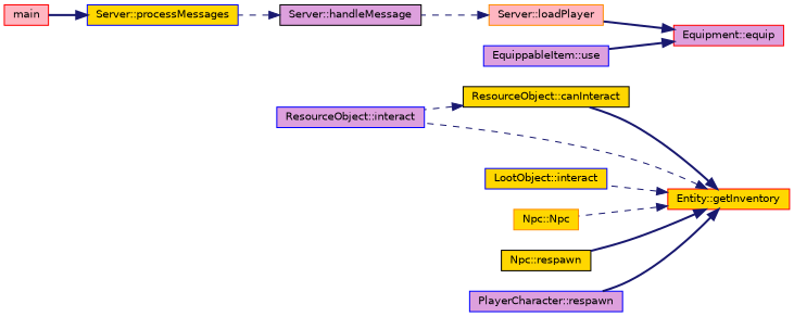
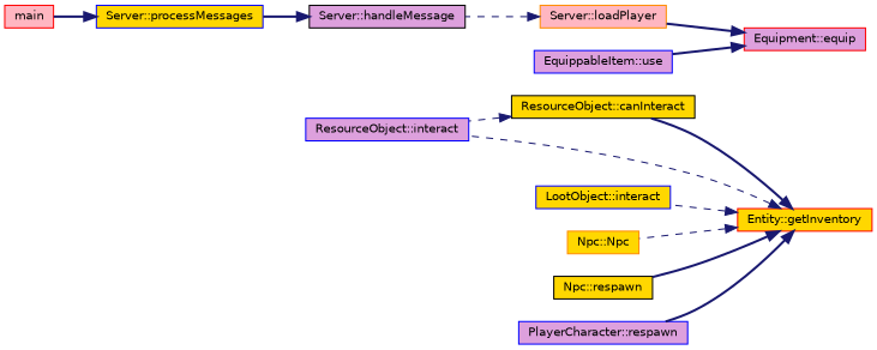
  digraph {
    rankdir=RL
    node [color=blue fillcolor=gold fontname=Helvetica fontsize=10 shape=record style=filled]
    edge [color=midnightblue dir=back fontname=Helvetica fontsize=10 labelfontname=Helvetica labelfontsize=10 style=bold]
    n1 [color=red fontcolor=black height=0.2 label="Entity::getInventory" width=0.4]
    n2 [color=black height=0.2 label="ResourceObject::canInteract" width=0.4]
    n3 [fillcolor=plum height=0.2 label="ResourceObject::interact" width=0.4]
    n4 [height=0.2 label="LootObject::interact" width=0.4]
    n5 [color=darkorange height=0.2 label="Npc::Npc" width=0.4]
    n6 [color=black height=0.2 label="Npc::respawn" width=0.4]
    n7 [fillcolor=plum height=0.2 label="PlayerCharacter::respawn" width=0.4]
    n8 [color=red fillcolor=plum height=0.2 label="Equipment::equip" width=0.4]
    n9 [color=darkorange fillcolor=lightpink height=0.2 label="Server::loadPlayer" width=0.4]
    n10 [fillcolor=plum height=0.2 label="EquippableItem::use" width=0.4]
    n11 [color=black fillcolor=plum height=0.2 label="Server::handleMessage" width=0.4]
    n12 [height=0.2 label="Server::processMessages" width=0.4]
    n13 [color=red fillcolor=lightpink height=0.2 label=main width=0.4]
    n1 -> n2
    n1 -> n3 [style=dashed]
    n1 -> n4 [style=dashed]
    n1 -> n5 [style=dashed]
    n1 -> n6
    n1 -> n7
    n2 -> n3 [style=dashed]
    n8 -> n9
    n8 -> n10
    n9 -> n11 [style=dashed]
-   n11 -> n12 [style=dashed]
+   n11 -> n12
    n12 -> n13
  }
